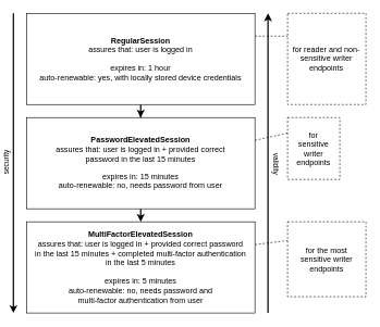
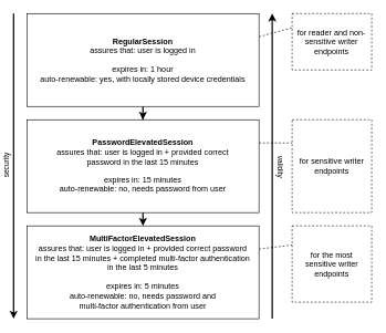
  <mxCell id="0" />
  <mxCell id="1" parent="0" />
  <mxCell id="2" style="edgeStyle=orthogonalEdgeStyle;rounded=0;orthogonalLoop=1;jettySize=auto;html=1;exitX=0.5;exitY=1;exitDx=0;exitDy=0;strokeWidth=2;" parent="1" source="3" target="5" edge="1"><mxGeometry relative="1" as="geometry" /></mxCell>
  <mxCell id="3" value="&lt;b&gt;RegularSession&lt;/b&gt;&lt;br&gt;assures that: user is logged in&lt;br&gt;&lt;div&gt;&lt;span&gt;&lt;br&gt;&lt;/span&gt;&lt;/div&gt;&lt;div&gt;&lt;span&gt;expires in: 1 hour&lt;/span&gt;&lt;/div&gt;&lt;div&gt;&lt;span&gt;auto-renewable: yes, with locally&amp;nbsp;&lt;/span&gt;&lt;span&gt;stored device credentials&lt;/span&gt;&lt;/div&gt;" style="rounded=0;whiteSpace=wrap;html=1;align=center;spacing=12;" parent="1" vertex="1"><mxGeometry x="40" y="20" width="350" height="140" as="geometry" /></mxCell>
  <mxCell id="4" style="edgeStyle=orthogonalEdgeStyle;rounded=0;orthogonalLoop=1;jettySize=auto;html=1;exitX=0.5;exitY=1;exitDx=0;exitDy=0;entryX=0.5;entryY=0;entryDx=0;entryDy=0;strokeWidth=2;" parent="1" source="5" target="6" edge="1"><mxGeometry relative="1" as="geometry" /></mxCell>
  <mxCell id="5" value="&lt;p style=&quot;line-height: 120%&quot;&gt;&lt;b&gt;PasswordElevatedSession&lt;/b&gt;&lt;br&gt;assures that: user is logged in + provided correct&lt;br&gt;password in the last 15 minutes&lt;/p&gt;&lt;p style=&quot;line-height: 120%&quot;&gt;expires in: 15 minutes&lt;br&gt;auto-renewable: no, needs password from user&lt;/p&gt;" style="rounded=0;whiteSpace=wrap;html=1;" parent="1" vertex="1"><mxGeometry x="40" y="180" width="350" height="140" as="geometry" /></mxCell>
  <mxCell id="6" value="&lt;b&gt;MultiFactorElevatedSession&lt;/b&gt;&lt;br&gt;assures that: user is logged in + provided correct password &lt;br&gt;in the last 15 minutes + completed multi-factor authentication &lt;br&gt;in the last 5 minutes&lt;br&gt;&lt;br&gt;expires in: 5 minutes&lt;br&gt;auto-renewable: no, needs password and &lt;br&gt;multi-factor authentication from user" style="rounded=0;whiteSpace=wrap;html=1;" parent="1" vertex="1"><mxGeometry x="40" y="340" width="350" height="140" as="geometry" /></mxCell>
  <mxCell id="7" value="" style="endArrow=classic;html=1;strokeWidth=2;" parent="1" edge="1"><mxGeometry width="50" height="50" relative="1" as="geometry"><mxPoint x="410" y="480" as="sourcePoint" /><mxPoint x="410" y="20" as="targetPoint" /></mxGeometry></mxCell>
  <mxCell id="8" value="validity" style="edgeLabel;html=1;align=center;verticalAlign=middle;resizable=0;points=[];rotation=90;" parent="7" vertex="1" connectable="0"><mxGeometry x="-0.117" y="1" relative="1" as="geometry"><mxPoint x="14" y="-27" as="offset" /></mxGeometry></mxCell>
  <mxCell id="9" value="" style="endArrow=classic;html=1;strokeWidth=2;" parent="1" edge="1"><mxGeometry width="50" height="50" relative="1" as="geometry"><mxPoint x="20" y="20" as="sourcePoint" /><mxPoint x="20" y="480" as="targetPoint" /></mxGeometry></mxCell>
  <mxCell id="10" value="security" style="edgeLabel;html=1;align=center;verticalAlign=middle;resizable=0;points=[];rotation=270;" parent="9" vertex="1" connectable="0"><mxGeometry x="-0.025" y="-4" relative="1" as="geometry"><mxPoint x="-8" y="6" as="offset" /></mxGeometry></mxCell>
- <mxCell id="11" value="for reader and non-sensitive writer endpoints" style="rounded=0;whiteSpace=wrap;html=1;align=center;horizontal=1;dashed=1;spacingLeft=-1;spacing=10;" parent="1" vertex="1"><mxGeometry x="440" y="20" width="120" height="140" as="geometry" /></mxCell>
+ <mxCell id="11" value="for reader and non-sensitive writer endpoints" style="rounded=0;whiteSpace=wrap;html=1;align=center;horizontal=1;dashed=1;spacingLeft=-1;spacing=10;" parent="1" vertex="1"><mxGeometry x="440" y="20" width="120" height="85" as="geometry" /></mxCell>
  <mxCell id="12" value="" style="endArrow=none;dashed=1;html=1;exitX=1;exitY=0.25;exitDx=0;exitDy=0;entryX=0;entryY=0.25;entryDx=0;entryDy=0;" parent="1" source="3" target="11" edge="1"><mxGeometry width="50" height="50" relative="1" as="geometry"><mxPoint x="450" y="320" as="sourcePoint" /><mxPoint x="500" y="270" as="targetPoint" /></mxGeometry></mxCell>
- <mxCell id="13" value="for sensitive writer endpoints" style="rounded=0;whiteSpace=wrap;html=1;align=center;horizontal=1;dashed=1;spacing=10;" parent="1" vertex="1"><mxGeometry x="440" y="180" width="80" height="95" as="geometry" /></mxCell>
+ <mxCell id="13" value="for sensitive writer endpoints" style="rounded=0;whiteSpace=wrap;html=1;align=center;horizontal=1;dashed=1;spacing=10;" parent="1" vertex="1"><mxGeometry x="440" y="180" width="120" height="140" as="geometry" /></mxCell>
  <mxCell id="14" value="" style="endArrow=none;dashed=1;html=1;exitX=1;exitY=0.25;exitDx=0;exitDy=0;entryX=0;entryY=0.25;entryDx=0;entryDy=0;" parent="1" source="5" target="13" edge="1"><mxGeometry width="50" height="50" relative="1" as="geometry"><mxPoint x="480" y="430" as="sourcePoint" /><mxPoint x="530" y="380" as="targetPoint" /></mxGeometry></mxCell>
  <mxCell id="15" value="for the most sensitive writer endpoints" style="rounded=0;whiteSpace=wrap;html=1;align=center;horizontal=1;dashed=1;spacing=10;" parent="1" vertex="1"><mxGeometry x="440" y="340" width="120" height="115" as="geometry" /></mxCell>
  <mxCell id="16" value="" style="endArrow=none;dashed=1;html=1;exitX=1;exitY=0.25;exitDx=0;exitDy=0;entryX=0;entryY=0.25;entryDx=0;entryDy=0;" parent="1" source="6" target="15" edge="1"><mxGeometry width="50" height="50" relative="1" as="geometry"><mxPoint x="420" y="490" as="sourcePoint" /><mxPoint x="470" y="440" as="targetPoint" /></mxGeometry></mxCell>
